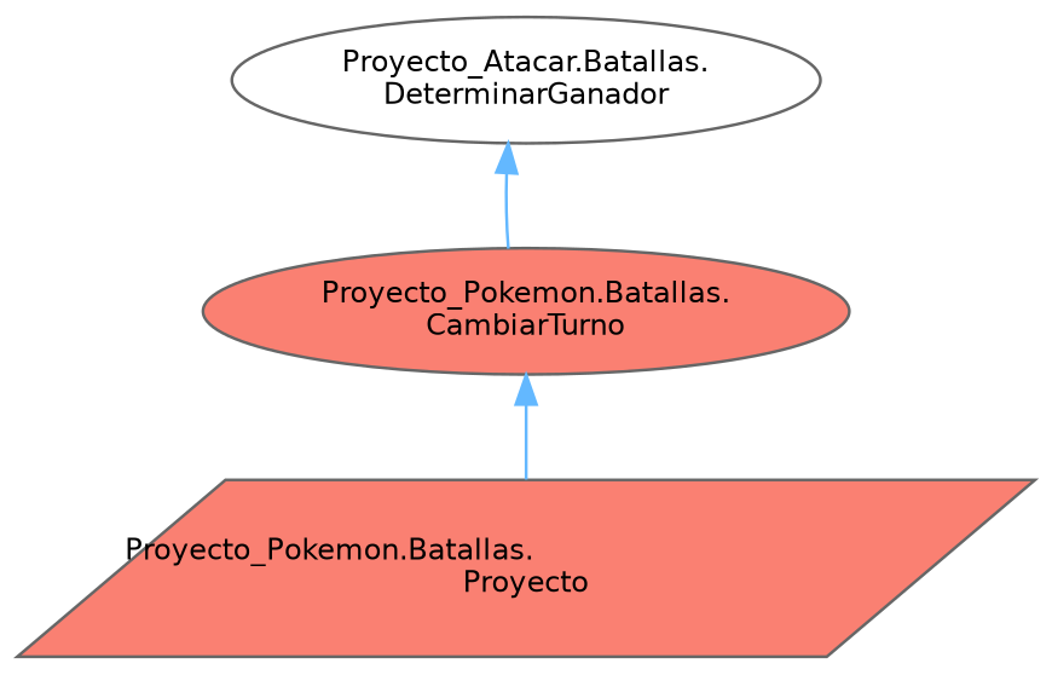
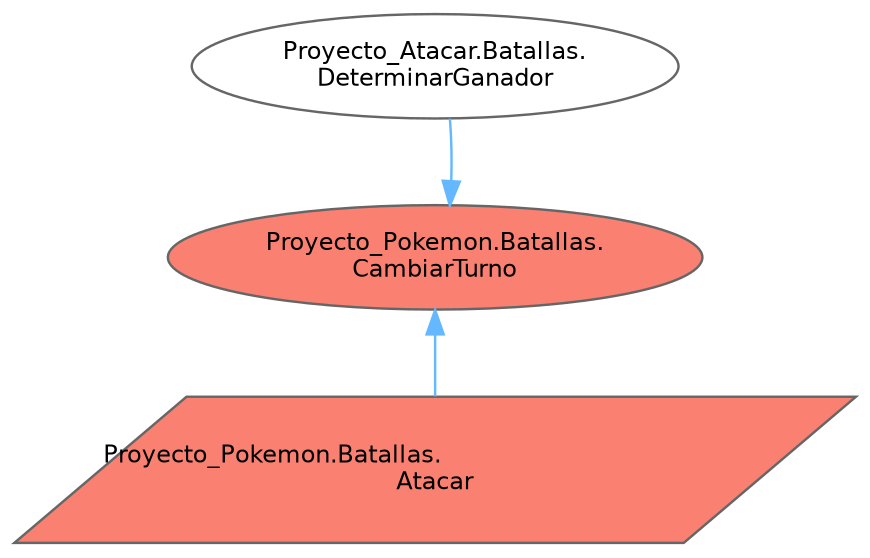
  digraph {
    rankdir=TB
    node [color=grey40 fillcolor=salmon fontname=Helvetica fontsize=10 shape=ellipse style=filled]
    edge [color=steelblue1 dir=back fontname=Helvetica fontsize=10 labelfontname=Helvetica labelfontsize=10 style=solid]
    n1 [color=gray40 fillcolor=white fontcolor=black height=0.2 label="Proyecto_Atacar.Batallas.\lDeterminarGanador" width=0.4]
    n2 [height=0.2 label="Proyecto_Pokemon.Batallas.\lCambiarTurno" width=0.4]
-   n3 [height=0.2 label="Proyecto_Pokemon.Batallas.\lProyecto" shape=parallelogram width=0.4]
-   n1 -> n2
+   n3 [height=0.2 label="Proyecto_Pokemon.Batallas.\lAtacar" shape=parallelogram width=0.4]
+   n2 -> n1
    n2 -> n3
  }
